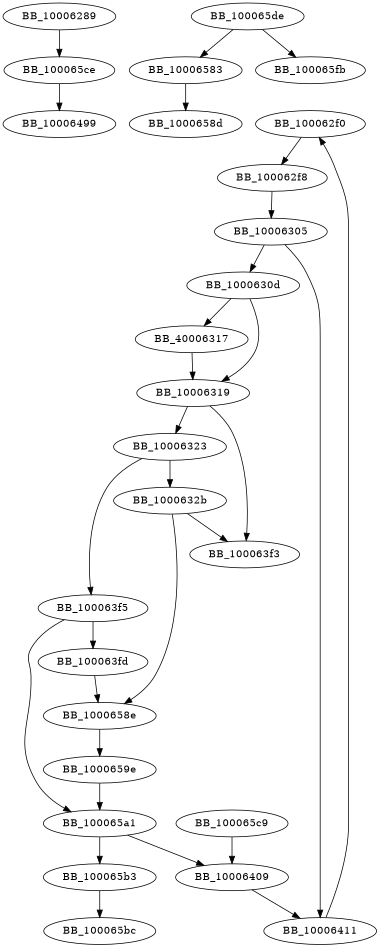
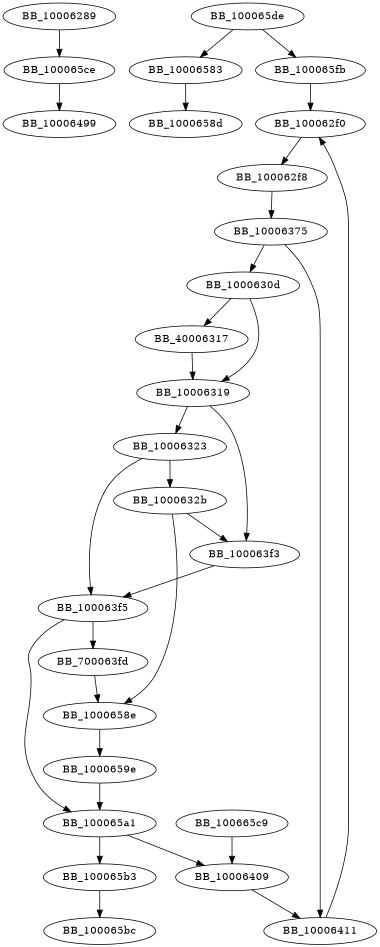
  digraph {
    n1 [label=BB_10006289]
    BB_100065ce
    BB_10006499
    BB_100065de
    BB_10006583
    BB_100065fb
    BB_100062f0
    BB_100062f8
-   BB_10006305
+   BB_10006305 [label=BB_10006375]
    BB_10006411
    BB_1000630d
    n12 [label=BB_40006317]
    BB_10006319
    BB_10006323
    BB_100063f3
    BB_1000632b
    BB_100063f5
    BB_1000658e
-   BB_100063fd
+   BB_100063fd [label=BB_700063fd]
    BB_100065a1
    BB_10006409
    BB_100065b3
    BB_1000659e
    BB_100065bc
    BB_1000658d
-   BB_100065c9
+   BB_100065c9 [label=BB_100665c9]
    n1 -> BB_100065ce
    BB_100065ce -> BB_10006499
    BB_100065de -> BB_10006583
    BB_100065de -> BB_100065fb
    BB_10006583 -> BB_1000658d
+   BB_100065fb -> BB_100062f0
    BB_100062f0 -> BB_100062f8
    BB_100062f8 -> BB_10006305
    BB_10006305 -> BB_10006411
    BB_10006305 -> BB_1000630d
    BB_10006411 -> BB_100062f0
    BB_1000630d -> n12
    BB_1000630d -> BB_10006319
    n12 -> BB_10006319
    BB_10006319 -> BB_10006323
    BB_10006319 -> BB_100063f3
    BB_10006323 -> BB_1000632b
    BB_10006323 -> BB_100063f5
+   BB_100063f3 -> BB_100063f5
    BB_1000632b -> BB_100063f3
    BB_1000632b -> BB_1000658e
    BB_100063f5 -> BB_100063fd
    BB_100063f5 -> BB_100065a1
    BB_1000658e -> BB_1000659e
    BB_100063fd -> BB_1000658e
    BB_100065a1 -> BB_10006409
    BB_100065a1 -> BB_100065b3
    BB_10006409 -> BB_10006411
    BB_100065b3 -> BB_100065bc
    BB_1000659e -> BB_100065a1
    BB_100065c9 -> BB_10006409
  }
